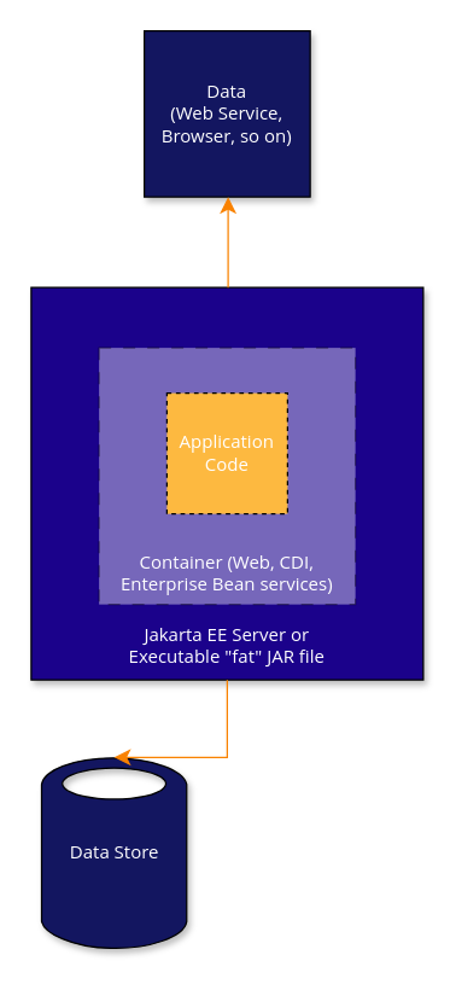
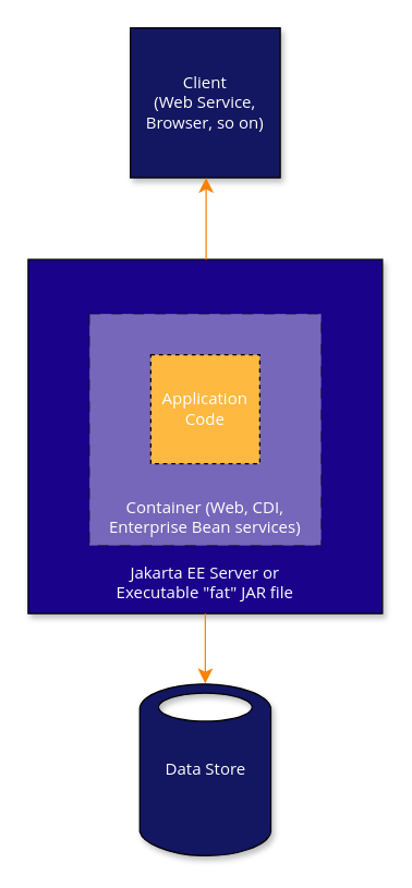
  <mxCell id="0" />
  <mxCell id="1" parent="0" />
  <mxCell id="2" value="&lt;br&gt;&lt;br&gt;&lt;br&gt;&lt;br&gt;&lt;br&gt;&lt;br&gt;&lt;br&gt;&lt;br&gt;&lt;br&gt;&lt;br&gt;&lt;br&gt;&lt;br&gt;&lt;br&gt;&lt;br&gt;&lt;br&gt;Jakarta EE Server or &lt;br&gt;Executable &quot;fat&quot; JAR file" style="whiteSpace=wrap;html=1;aspect=fixed;strokeColor=default;fillColor=#1b028b;fontFamily=Open Sans;fontSource=https%3A%2F%2Ffonts.googleapis.com%2Fcss%3Ffamily%3DOpen%2BSans;labelPosition=center;verticalLabelPosition=middle;align=center;verticalAlign=middle;shadow=1;gradientColor=none;fillStyle=auto;fontColor=#FFFFFF;fontStyle=0" vertex="1" parent="1"><mxGeometry x="20" y="190" width="260" height="260" as="geometry" /></mxCell>
  <mxCell id="3" value="&lt;br&gt;&lt;br&gt;&lt;br&gt;&lt;br&gt;&lt;br&gt;&lt;br&gt;&lt;br&gt;&lt;br&gt;&lt;br&gt;Container (Web, CDI, Enterprise Bean services)" style="whiteSpace=wrap;html=1;aspect=fixed;strokeColor=#000000;fillColor=#ffffff;fontFamily=Open Sans;fontSource=https%3A%2F%2Ffonts.googleapis.com%2Fcss%3Ffamily%3DOpen%2BSans;labelPosition=center;verticalLabelPosition=middle;align=center;verticalAlign=middle;dashed=1;dashPattern=8 8;fontColor=#FFFFFF;opacity=40;fontStyle=0" vertex="1" parent="1"><mxGeometry x="65" y="230" width="170" height="170" as="geometry" /></mxCell>
  <mxCell id="4" value="Application Code" style="whiteSpace=wrap;html=1;aspect=fixed;strokeColor=#000000;fillColor=#fdb940;fontFamily=Open Sans;fontSource=https%3A%2F%2Ffonts.googleapis.com%2Fcss%3Ffamily%3DOpen%2BSans;labelPosition=center;verticalLabelPosition=middle;align=center;verticalAlign=middle;shadow=0;fontColor=#FFFFFF;fontStyle=0;dashed=1;" vertex="1" parent="1"><mxGeometry x="110" y="260" width="80" height="80" as="geometry" /></mxCell>
- <mxCell id="5" value="Data Store" style="sketch=0;aspect=fixed;pointerEvents=1;shadow=1;dashed=0;html=1;strokeColor=default;labelPosition=center;verticalLabelPosition=middle;verticalAlign=middle;align=center;fillColor=#131660;shape=mxgraph.mscae.enterprise.database_generic;fontFamily=Open Sans;fontSource=https%3A%2F%2Ffonts.googleapis.com%2Fcss%3Ffamily%3DOpen%2BSans;fontColor=#FFFFFF;fontStyle=0" vertex="1" parent="1"><mxGeometry x="26.9" y="500" width="96.2" height="130" as="geometry" /></mxCell>
- <mxCell id="6" value="Data&lt;br&gt;(Web Service, Browser, so on)" style="whiteSpace=wrap;html=1;aspect=fixed;strokeColor=default;fillColor=#131660;fontFamily=Open Sans;fontSource=https%3A%2F%2Ffonts.googleapis.com%2Fcss%3Ffamily%3DOpen%2BSans;labelPosition=center;verticalLabelPosition=middle;align=center;verticalAlign=middle;shadow=1;gradientColor=none;fillStyle=auto;fontColor=#FFFFFF;fontStyle=0" vertex="1" parent="1"><mxGeometry x="95" y="20" width="110" height="110" as="geometry" /></mxCell>
+ <mxCell id="5" value="Data Store" style="sketch=0;aspect=fixed;pointerEvents=1;shadow=1;dashed=0;html=1;strokeColor=default;labelPosition=center;verticalLabelPosition=middle;verticalAlign=middle;align=center;fillColor=#131660;shape=mxgraph.mscae.enterprise.database_generic;fontFamily=Open Sans;fontSource=https%3A%2F%2Ffonts.googleapis.com%2Fcss%3Ffamily%3DOpen%2BSans;fontColor=#FFFFFF;fontStyle=0" vertex="1" parent="1"><mxGeometry x="101.9" y="500" width="96.2" height="130" as="geometry" /></mxCell>
+ <mxCell id="6" value="Client&lt;br&gt;(Web Service, Browser, so on)" style="whiteSpace=wrap;html=1;aspect=fixed;strokeColor=default;fillColor=#131660;fontFamily=Open Sans;fontSource=https%3A%2F%2Ffonts.googleapis.com%2Fcss%3Ffamily%3DOpen%2BSans;labelPosition=center;verticalLabelPosition=middle;align=center;verticalAlign=middle;shadow=1;gradientColor=none;fillStyle=auto;fontColor=#FFFFFF;fontStyle=0" vertex="1" parent="1"><mxGeometry x="95" y="20" width="110" height="110" as="geometry" /></mxCell>
  <mxCell id="7" value="" style="edgeStyle=segmentEdgeStyle;endArrow=classic;html=1;curved=0;rounded=0;endSize=8;startSize=8;strokeColor=#F98200;fontFamily=Open Sans;fontSource=https%3A%2F%2Ffonts.googleapis.com%2Fcss%3Ffamily%3DOpen%2BSans;fontStyle=0" edge="1" parent="1" source="2"><mxGeometry width="50" height="50" relative="1" as="geometry"><mxPoint x="135.57" y="168.98" as="sourcePoint" /><mxPoint x="150.59" y="130" as="targetPoint" /></mxGeometry></mxCell>
  <mxCell id="8" value="" style="edgeStyle=segmentEdgeStyle;endArrow=classic;html=1;curved=0;rounded=0;endSize=8;startSize=8;strokeColor=#F98200;exitX=0.5;exitY=1;exitDx=0;exitDy=0;entryX=0.5;entryY=0.01;entryDx=0;entryDy=0;entryPerimeter=0;fontFamily=Open Sans;fontSource=https%3A%2F%2Ffonts.googleapis.com%2Fcss%3Ffamily%3DOpen%2BSans;fontStyle=0" edge="1" parent="1" source="2" target="5"><mxGeometry width="50" height="50" relative="1" as="geometry"><mxPoint x="380.41" y="450" as="sourcePoint" /><mxPoint x="380" y="490" as="targetPoint" /><Array as="points"><mxPoint x="150" y="480" /><mxPoint x="150" y="480" /></Array></mxGeometry></mxCell>
